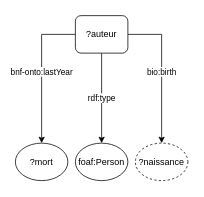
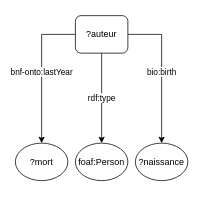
  <mxCell id="0" />
  <mxCell id="1" parent="0" />
  <mxCell id="2" value="rdf:type" style="edgeStyle=orthogonalEdgeStyle;rounded=0;orthogonalLoop=1;jettySize=auto;html=1;exitX=0.5;exitY=1;exitDx=0;exitDy=0;entryX=0.5;entryY=0;entryDx=0;entryDy=0;" edge="1" parent="1" source="5" target="6"><mxGeometry relative="1" as="geometry" /></mxCell>
  <mxCell id="3" value="bio:birth" style="edgeStyle=orthogonalEdgeStyle;rounded=0;orthogonalLoop=1;jettySize=auto;html=1;exitX=1;exitY=0.5;exitDx=0;exitDy=0;entryX=0.5;entryY=0;entryDx=0;entryDy=0;" edge="1" parent="1" source="5" target="8"><mxGeometry relative="1" as="geometry" /></mxCell>
  <mxCell id="4" value="bnf-onto:lastYear" style="edgeStyle=orthogonalEdgeStyle;rounded=0;orthogonalLoop=1;jettySize=auto;html=1;exitX=0;exitY=0.5;exitDx=0;exitDy=0;entryX=0.5;entryY=0;entryDx=0;entryDy=0;" edge="1" parent="1" source="5" target="7"><mxGeometry relative="1" as="geometry" /></mxCell>
  <mxCell id="5" value="?auteur" style="whiteSpace=wrap;html=1;rounded=1;" vertex="1" parent="1"><mxGeometry x="100" y="20" width="70" height="50" as="geometry" /></mxCell>
  <mxCell id="6" value="foaf:Person" style="ellipse;whiteSpace=wrap;html=1;" vertex="1" parent="1"><mxGeometry x="100" y="190" width="70" height="50" as="geometry" /></mxCell>
  <mxCell id="7" value="?mort" style="ellipse;whiteSpace=wrap;html=1;" vertex="1" parent="1"><mxGeometry x="20" y="190" width="70" height="50" as="geometry" /></mxCell>
- <mxCell id="8" value="?naissance" style="ellipse;whiteSpace=wrap;html=1;dashed=1;" vertex="1" parent="1"><mxGeometry x="180" y="190" width="70" height="50" as="geometry" /></mxCell>
+ <mxCell id="8" value="?naissance" style="ellipse;whiteSpace=wrap;html=1;" vertex="1" parent="1"><mxGeometry x="180" y="190" width="70" height="50" as="geometry" /></mxCell>
